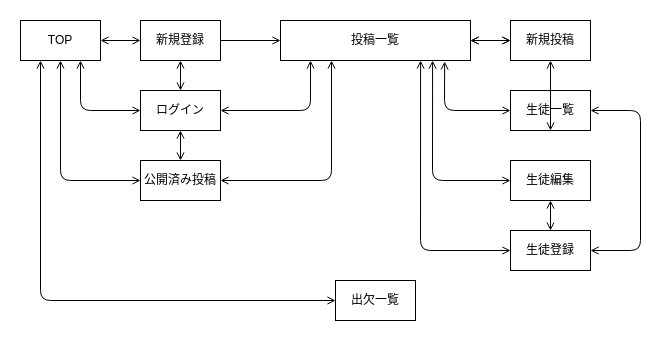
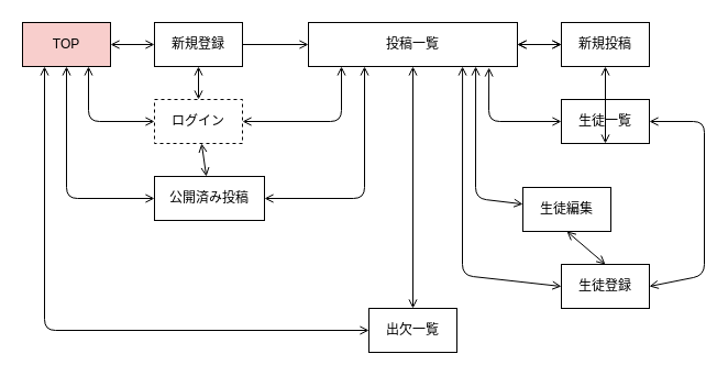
  <mxCell id="0" />
  <mxCell id="1" parent="0" />
  <mxCell id="2" value="" style="edgeStyle=none;html=1;endArrow=open;endFill=0;startArrow=open;startFill=0;" edge="1" parent="1" source="4" target="7"><mxGeometry relative="1" as="geometry" /></mxCell>
  <mxCell id="3" value="" style="edgeStyle=none;html=1;startArrow=open;startFill=0;entryX=0;entryY=0.5;entryDx=0;entryDy=0;endArrow=open;endFill=0;" edge="1" parent="1" source="4" target="10"><mxGeometry relative="1" as="geometry"><mxPoint x="60" y="130" as="targetPoint" /><Array as="points"><mxPoint x="60" y="180" /></Array></mxGeometry></mxCell>
- <mxCell id="4" value="TOP" style="rounded=0;whiteSpace=wrap;html=1;" vertex="1" parent="1"><mxGeometry x="20" y="20" width="80" height="40" as="geometry" /></mxCell>
+ <mxCell id="4" value="TOP" style="rounded=0;whiteSpace=wrap;html=1;fillColor=#f8cecc;" vertex="1" parent="1"><mxGeometry x="20" y="20" width="80" height="40" as="geometry" /></mxCell>
  <mxCell id="5" value="" style="edgeStyle=none;html=1;endArrow=open;endFill=0;" edge="1" parent="1" source="7" target="12"><mxGeometry relative="1" as="geometry" /></mxCell>
  <mxCell id="6" value="" style="edgeStyle=none;html=1;entryX=0.5;entryY=0;entryDx=0;entryDy=0;startArrow=open;startFill=0;endArrow=open;endFill=0;" edge="1" parent="1" source="7" target="9"><mxGeometry relative="1" as="geometry"><mxPoint x="130" y="290" as="targetPoint" /><Array as="points" /></mxGeometry></mxCell>
  <mxCell id="7" value="新規登録" style="rounded=0;whiteSpace=wrap;html=1;" vertex="1" parent="1"><mxGeometry x="140" y="20" width="80" height="40" as="geometry" /></mxCell>
  <mxCell id="8" value="" style="edgeStyle=none;html=1;startArrow=open;startFill=0;endArrow=open;endFill=0;" edge="1" parent="1" source="9" target="10"><mxGeometry relative="1" as="geometry" /></mxCell>
- <mxCell id="9" value="ログイン" style="rounded=0;whiteSpace=wrap;html=1;" vertex="1" parent="1"><mxGeometry x="140" y="90" width="80" height="40" as="geometry" /></mxCell>
- <mxCell id="10" value="公開済み投稿" style="rounded=0;whiteSpace=wrap;html=1;" vertex="1" parent="1"><mxGeometry x="140" y="160" width="80" height="40" as="geometry" /></mxCell>
+ <mxCell id="9" value="ログイン" style="rounded=0;whiteSpace=wrap;html=1;dashed=1;" vertex="1" parent="1"><mxGeometry x="140" y="90" width="80" height="40" as="geometry" /></mxCell>
+ <mxCell id="10" value="公開済み投稿" style="rounded=0;whiteSpace=wrap;html=1;" vertex="1" parent="1"><mxGeometry x="140" y="160" width="100" height="40" as="geometry" /></mxCell>
  <mxCell id="11" value="" style="edgeStyle=none;html=1;startArrow=open;startFill=0;entryX=1;entryY=0.5;entryDx=0;entryDy=0;endArrow=open;endFill=0;" edge="1" parent="1" target="10"><mxGeometry relative="1" as="geometry"><mxPoint x="331" y="60" as="sourcePoint" /><mxPoint x="231" y="180" as="targetPoint" /><Array as="points"><mxPoint x="331" y="180" /></Array></mxGeometry></mxCell>
  <mxCell id="12" value="投稿一覧" style="rounded=0;whiteSpace=wrap;html=1;" vertex="1" parent="1"><mxGeometry x="280" y="20" width="190" height="40" as="geometry" /></mxCell>
  <mxCell id="13" value="生徒一覧" style="rounded=0;whiteSpace=wrap;html=1;" vertex="1" parent="1"><mxGeometry x="510" y="90" width="80" height="40" as="geometry" /></mxCell>
- <mxCell id="14" value="生徒登録" style="rounded=0;whiteSpace=wrap;html=1;" vertex="1" parent="1"><mxGeometry x="510" y="230" width="80" height="40" as="geometry" /></mxCell>
+ <mxCell id="14" value="生徒登録" style="rounded=0;whiteSpace=wrap;html=1;" vertex="1" parent="1"><mxGeometry x="510" y="240" width="80" height="40" as="geometry" /></mxCell>
  <mxCell id="15" value="出欠一覧" style="rounded=0;whiteSpace=wrap;html=1;" vertex="1" parent="1"><mxGeometry x="335" y="280" width="80" height="40" as="geometry" /></mxCell>
  <mxCell id="16" value="新規投稿" style="rounded=0;whiteSpace=wrap;html=1;" vertex="1" parent="1"><mxGeometry x="510" y="20" width="80" height="40" as="geometry" /></mxCell>
- <mxCell id="17" value="生徒編集" style="rounded=0;whiteSpace=wrap;html=1;" vertex="1" parent="1"><mxGeometry x="510" y="160" width="80" height="40" as="geometry" /></mxCell>
+ <mxCell id="17" value="生徒編集" style="rounded=0;whiteSpace=wrap;html=1;" vertex="1" parent="1"><mxGeometry x="475" y="170" width="80" height="40" as="geometry" /></mxCell>
  <mxCell id="18" value="" style="edgeStyle=none;html=1;startArrow=open;startFill=0;entryX=0;entryY=0.5;entryDx=0;entryDy=0;endArrow=open;endFill=0;" edge="1" parent="1" target="15"><mxGeometry relative="1" as="geometry"><mxPoint x="40" y="60" as="sourcePoint" /><mxPoint x="120" y="180" as="targetPoint" /><Array as="points"><mxPoint x="40" y="300" /></Array></mxGeometry></mxCell>
  <mxCell id="19" value="" style="edgeStyle=none;html=1;endArrow=open;endFill=0;startArrow=open;startFill=0;exitX=0.75;exitY=1;exitDx=0;exitDy=0;entryX=0;entryY=0.5;entryDx=0;entryDy=0;" edge="1" parent="1" source="4" target="9"><mxGeometry relative="1" as="geometry"><mxPoint x="80" y="100" as="sourcePoint" /><mxPoint x="120" y="100" as="targetPoint" /><Array as="points"><mxPoint x="80" y="110" /></Array></mxGeometry></mxCell>
  <mxCell id="20" value="" style="edgeStyle=none;html=1;startArrow=open;startFill=0;entryX=1;entryY=0.5;entryDx=0;entryDy=0;endArrow=open;endFill=0;" edge="1" parent="1" target="9"><mxGeometry relative="1" as="geometry"><mxPoint x="310" y="60" as="sourcePoint" /><mxPoint x="210" y="180" as="targetPoint" /><Array as="points"><mxPoint x="310" y="110" /></Array></mxGeometry></mxCell>
  <mxCell id="21" value="" style="edgeStyle=none;html=1;endArrow=open;endFill=0;startArrow=open;startFill=0;entryX=0;entryY=0.5;entryDx=0;entryDy=0;exitX=1;exitY=0.5;exitDx=0;exitDy=0;" edge="1" parent="1" source="12" target="16"><mxGeometry relative="1" as="geometry"><mxPoint x="110" y="50" as="sourcePoint" /><mxPoint x="150" y="50" as="targetPoint" /></mxGeometry></mxCell>
  <mxCell id="22" value="" style="edgeStyle=none;html=1;endArrow=open;endFill=0;startArrow=open;startFill=0;entryX=0;entryY=0.5;entryDx=0;entryDy=0;exitX=0.864;exitY=1.025;exitDx=0;exitDy=0;exitPerimeter=0;" edge="1" parent="1" source="12" target="13"><mxGeometry relative="1" as="geometry"><mxPoint x="480" y="50" as="sourcePoint" /><mxPoint x="520" y="50" as="targetPoint" /><Array as="points"><mxPoint x="444" y="110" /></Array></mxGeometry></mxCell>
  <mxCell id="23" value="" style="edgeStyle=none;html=1;endArrow=open;endFill=0;startArrow=open;startFill=0;exitX=0.811;exitY=1;exitDx=0;exitDy=0;exitPerimeter=0;" edge="1" parent="1" target="17"><mxGeometry relative="1" as="geometry"><mxPoint x="432.09" y="60" as="sourcePoint" /><mxPoint x="508" y="160" as="targetPoint" /><Array as="points"><mxPoint x="432" y="180" /></Array></mxGeometry></mxCell>
  <mxCell id="24" value="" style="edgeStyle=none;html=1;endArrow=open;endFill=0;startArrow=open;startFill=0;entryX=0;entryY=0.5;entryDx=0;entryDy=0;exitX=0.811;exitY=1;exitDx=0;exitDy=0;exitPerimeter=0;" edge="1" parent="1" target="14"><mxGeometry relative="1" as="geometry"><mxPoint x="420.09" y="60" as="sourcePoint" /><mxPoint x="496" y="160" as="targetPoint" /><Array as="points"><mxPoint x="420" y="250" /></Array></mxGeometry></mxCell>
+ <mxCell id="25" value="" style="edgeStyle=none;html=1;endArrow=open;endFill=0;startArrow=open;startFill=0;entryX=0.5;entryY=0;entryDx=0;entryDy=0;exitX=0.5;exitY=1;exitDx=0;exitDy=0;" edge="1" parent="1" source="12" target="15"><mxGeometry relative="1" as="geometry"><mxPoint x="480" y="50" as="sourcePoint" /><mxPoint x="520" y="50" as="targetPoint" /></mxGeometry></mxCell>
  <mxCell id="26" value="" style="edgeStyle=none;html=1;endArrow=open;endFill=0;startArrow=open;startFill=0;entryX=0.5;entryY=0;entryDx=0;entryDy=0;exitX=0.5;exitY=1;exitDx=0;exitDy=0;" edge="1" parent="1" source="17" target="14"><mxGeometry relative="1" as="geometry"><mxPoint x="530" y="330" as="sourcePoint" /><mxPoint x="570" y="330" as="targetPoint" /></mxGeometry></mxCell>
  <mxCell id="27" value="" style="edgeStyle=none;html=1;endArrow=open;endFill=0;startArrow=open;startFill=0;entryX=0;entryY=0.5;entryDx=0;entryDy=0;exitX=1;exitY=0.5;exitDx=0;exitDy=0;" edge="1" parent="1"><mxGeometry relative="1" as="geometry"><mxPoint x="470" y="40" as="sourcePoint" /><mxPoint x="510" y="40" as="targetPoint" /></mxGeometry></mxCell>
  <mxCell id="28" value="" style="edgeStyle=none;html=1;endArrow=open;endFill=0;startArrow=open;startFill=0;exitX=0.5;exitY=1;exitDx=0;exitDy=0;" edge="1" parent="1" source="13" target="16"><mxGeometry relative="1" as="geometry"><mxPoint x="530" y="90" as="sourcePoint" /><mxPoint x="580" y="340" as="targetPoint" /></mxGeometry></mxCell>
  <mxCell id="29" value="" style="edgeStyle=none;html=1;endArrow=open;endFill=0;startArrow=open;startFill=0;entryX=1;entryY=0.5;entryDx=0;entryDy=0;exitX=1;exitY=0.5;exitDx=0;exitDy=0;" edge="1" parent="1" source="14" target="13"><mxGeometry relative="1" as="geometry"><mxPoint x="454.16" y="71" as="sourcePoint" /><mxPoint x="520" y="120" as="targetPoint" /><Array as="points"><mxPoint x="640" y="250" /><mxPoint x="640" y="110" /></Array></mxGeometry></mxCell>
